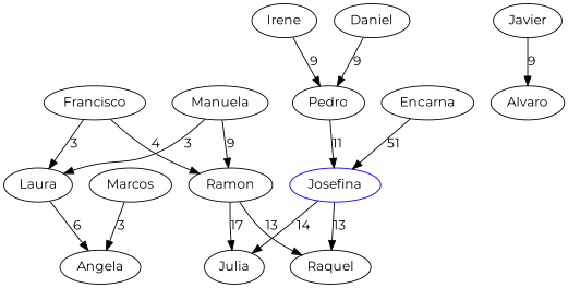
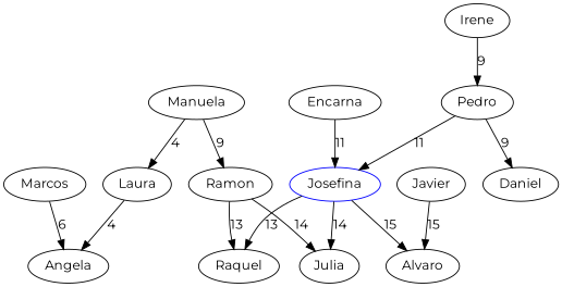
  strict digraph {
    fontname=Montserrat
    node [fontname=Montserrat]
    edge [color=black fontname=Montserrat]
-   n1 [label=Francisco]
    n2 [label=Laura]
    n3 [label=Ramon]
    n4 [label=Angela]
    n5 [label=Raquel]
    n6 [label=Julia]
    n7 [label=Manuela]
    n8 [label=Marcos]
    n9 [label=Irene]
    n10 [label=Pedro]
    n11 [color=blue label=Josefina]
    n12 [label=Daniel]
    n13 [label=Alvaro]
    n14 [label=Encarna]
    n15 [label=Javier]
-   n1 -> n2 [label=3]
-   n1 -> n3 [label=4]
-   n2 -> n4 [label=6]
+   n2 -> n4 [label=4]
    n3 -> n5 [label=13]
-   n3 -> n6 [label=17]
-   n7 -> n2 [label=3]
+   n3 -> n6 [label=14]
+   n7 -> n2 [label=4]
    n7 -> n3 [label=9]
-   n8 -> n4 [label=3]
+   n8 -> n4 [label=6]
    n9 -> n10 [label=9]
    n10 -> n11 [label=11]
    n11 -> n5 [label=13]
    n11 -> n6 [label=14]
-   n12 -> n10 [label=9]
-   n14 -> n11 [label=51]
-   n15 -> n13 [label=9]
+   n11 -> n13 [label=15]
+   n10 -> n12 [label=9]
+   n14 -> n11 [label=11]
+   n15 -> n13 [label=15]
  }
